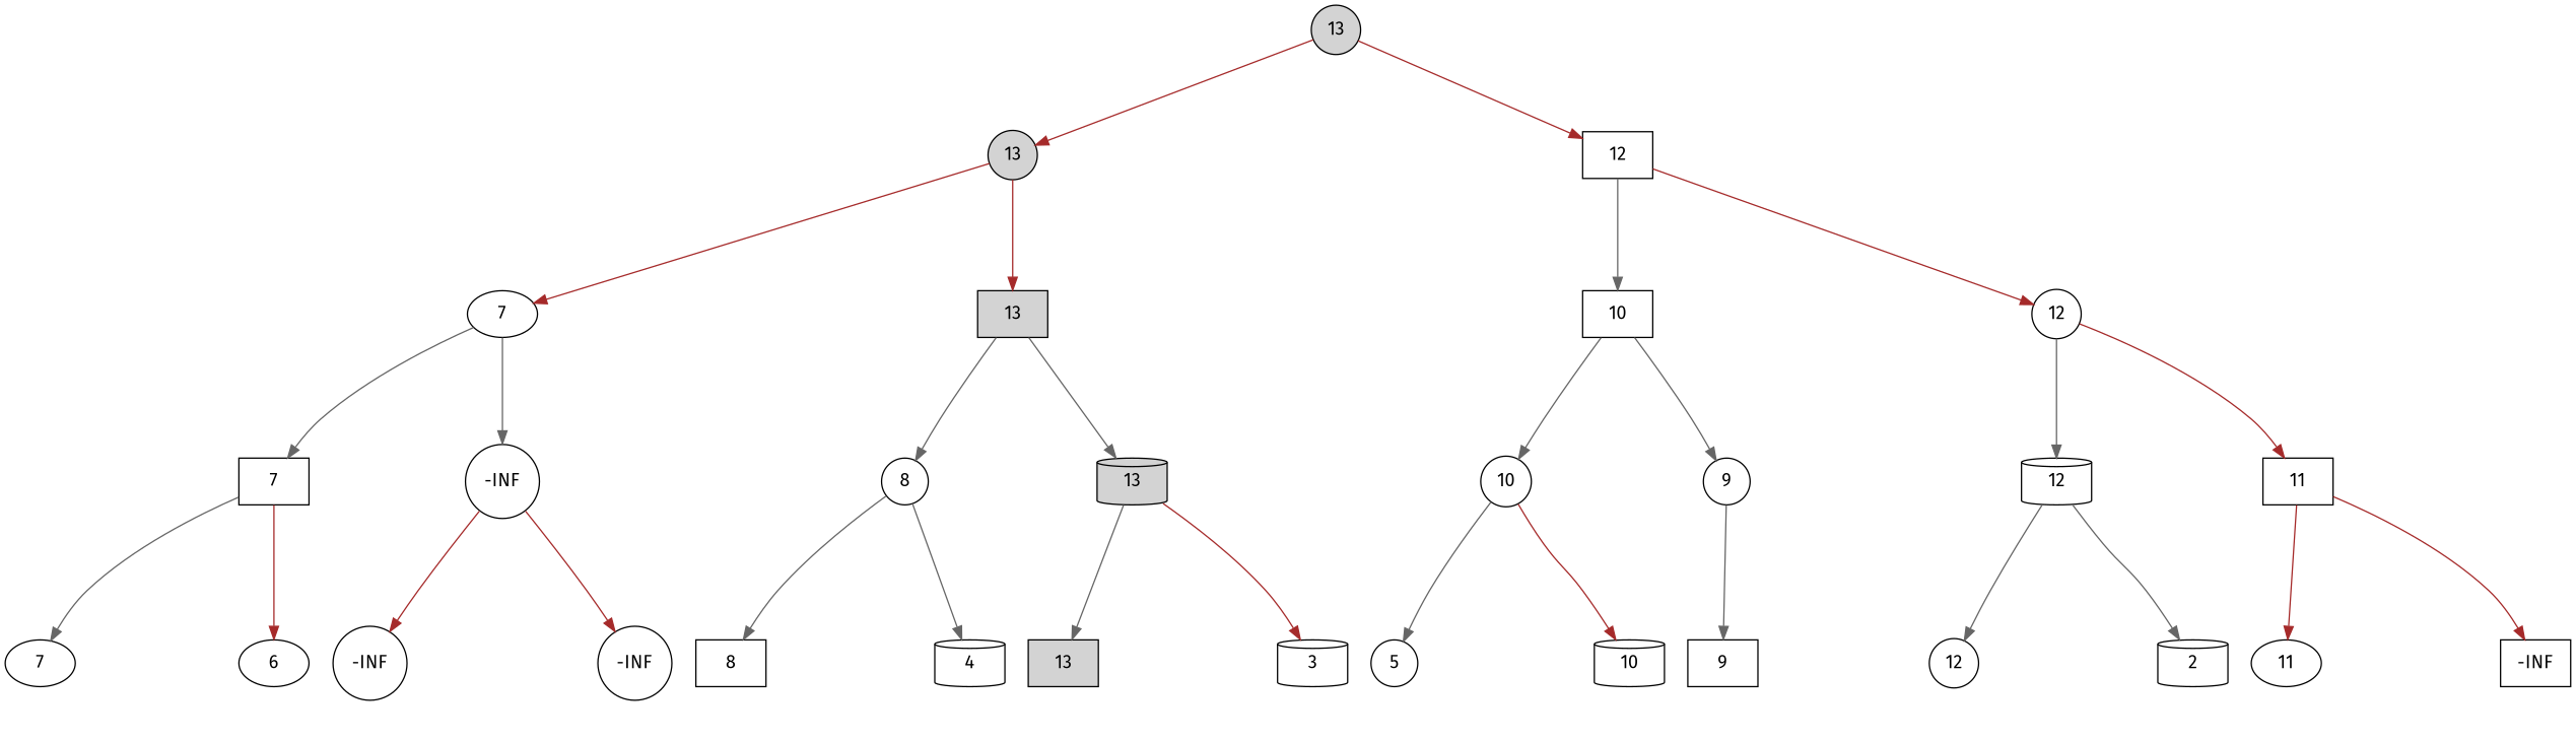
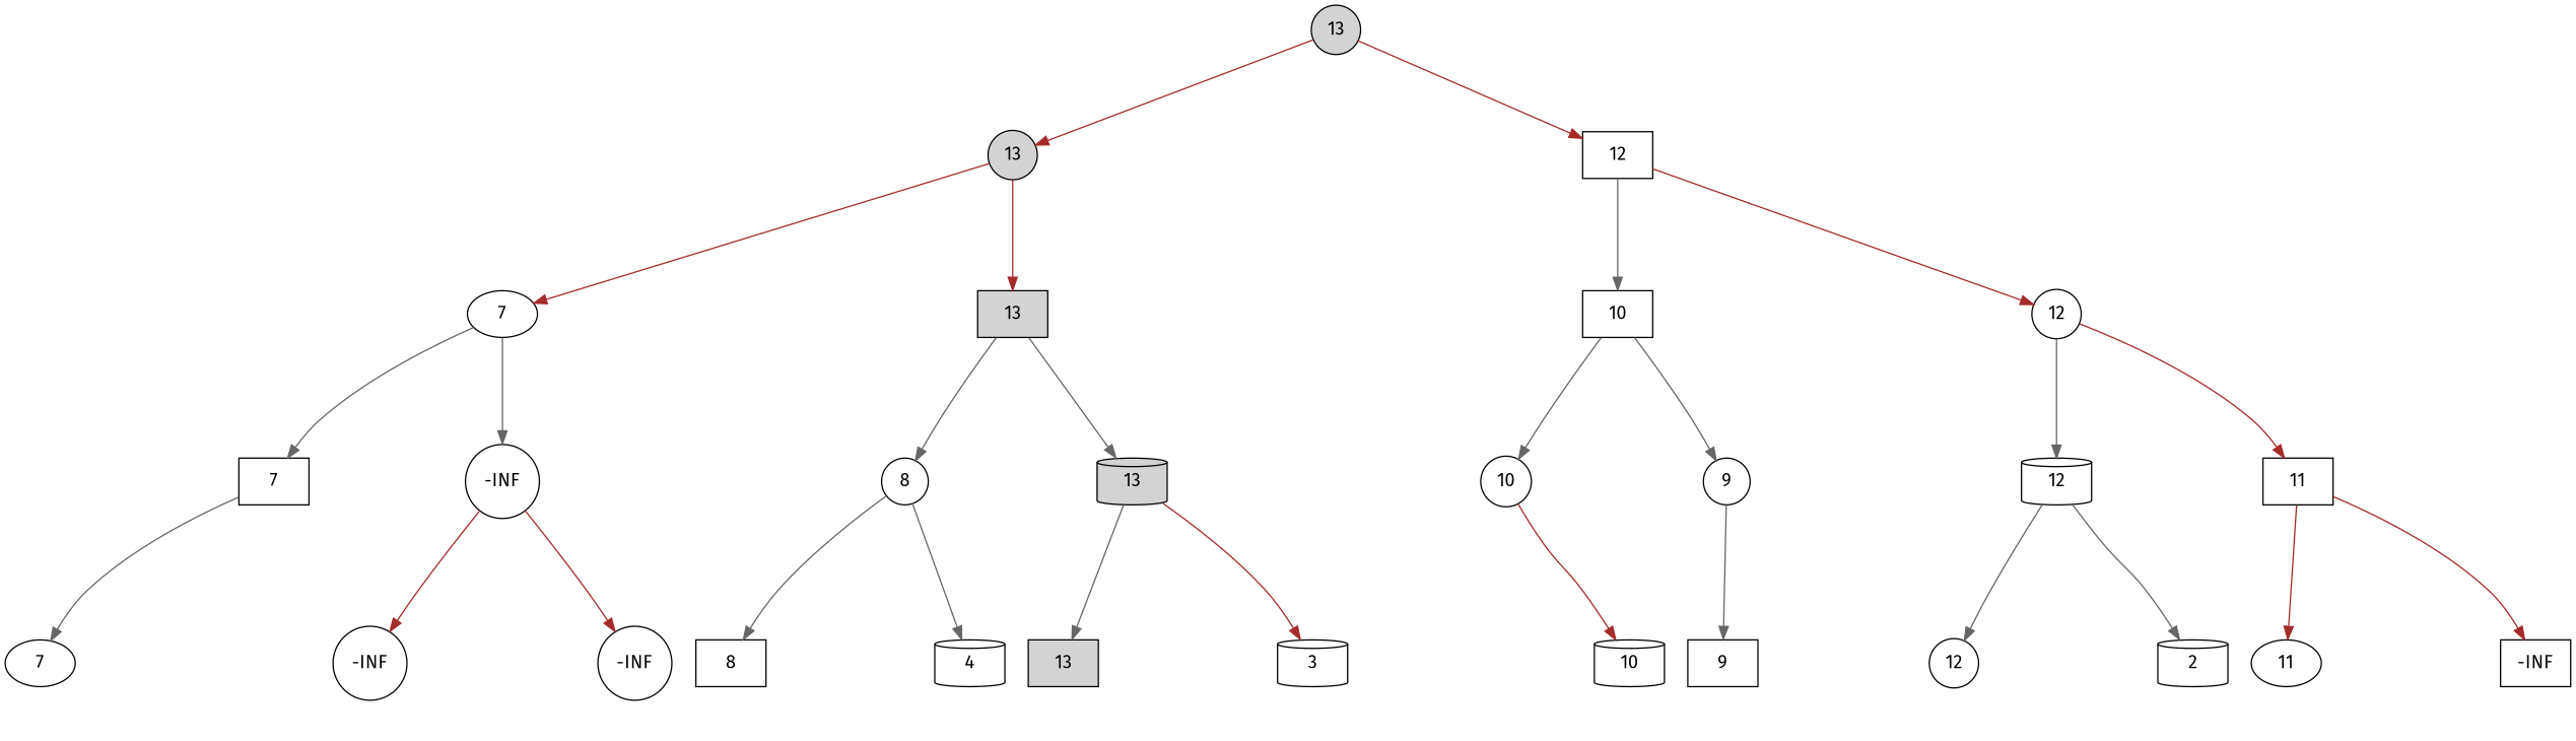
  digraph {
    fontname="Fira Sans"
    node [fillcolor=white fontcolor=black fontname="Fira Sans" shape=circle style=filled]
    edge [fontname="Fira Sans" style=invis]
    n1 [label=7 shape=ellipse]
    nilalllm7 [style=invis fillcolor="" fontcolor=""]
-   n3 [label=6 shape=ellipse]
    n4 [label="-INF"]
    nilallrmINF [style=invis fillcolor="" fontcolor=""]
    n6 [label="-INF"]
    n7 [label=7 shape=box]
    nilallm7 [style=invis fillcolor="" fontcolor=""]
    n9 [label="-INF"]
    n10 [label=8 shape=box]
    nilalrlm8 [style=invis fillcolor="" fontcolor=""]
    n12 [label=4 shape=cylinder]
    n13 [fillcolor=lightgray label=13 shape=box]
    nilalrrm13 [style=invis fillcolor="" fontcolor=""]
    n15 [label=3 shape=cylinder]
    n16 [label=8]
    nilalrm13 [style=invis fillcolor="" fontcolor=""]
    n18 [fillcolor=lightgray label=13 shape=cylinder]
    n19 [label=7 shape=ellipse]
    nilalm13 [style=invis fillcolor="" fontcolor=""]
    n21 [fillcolor=lightgray label=13 shape=box]
-   n22 [label=5]
    nilarllm10 [style=invis fillcolor="" fontcolor=""]
    n24 [label=10 shape=cylinder]
    n25 [label=9 shape=box]
    nilarlrm9 [style=invis fillcolor="" fontcolor=""]
    n27 [label=10]
    nilarlm10 [style=invis fillcolor="" fontcolor=""]
    n29 [label=9]
    n30 [label=12]
    nilarrlm12 [style=invis fillcolor="" fontcolor=""]
    n32 [label=2 shape=cylinder]
    n33 [label=11 shape=ellipse]
    nilarrrm11 [style=invis fillcolor="" fontcolor=""]
    n35 [label="-INF" shape=box]
    n36 [label=12 shape=cylinder]
    nilarrm12 [style=invis fillcolor="" fontcolor=""]
    n38 [label=11 shape=box]
    n39 [label=10 shape=box]
    nilarm12 [style=invis fillcolor="" fontcolor=""]
    n41 [label=12]
    n42 [fillcolor=lightgray label=13]
    nilam13 [style=invis fillcolor="" fontcolor=""]
    n44 [label=12 shape=box]
    n45 [fillcolor=lightgray label=13]
    subgraph sub_1 {
      rank=same
      n1
      nilalllm7
-     n3
    }
    subgraph sub_2 {
      rank=same
      n4
      nilallrmINF
      n6
    }
    subgraph sub_3 {
      rank=same
      n7
      nilallm7
      n9
    }
    subgraph sub_4 {
      rank=same
      n10
      nilalrlm8
      n12
    }
    subgraph sub_5 {
      rank=same
      n13
      nilalrrm13
      n15
    }
    subgraph sub_6 {
      rank=same
      n16
      nilalrm13
      n18
    }
    subgraph sub_7 {
      rank=same
      n19
      nilalm13
      n21
    }
    subgraph sub_8 {
      rank=same
-     n22
      nilarllm10
      n24
    }
    subgraph sub_9 {
      rank=same
      n25
      nilarlrm9
    }
    subgraph sub_10 {
      rank=same
      n27
      nilarlm10
      n29
    }
    subgraph sub_11 {
      rank=same
      n30
      nilarrlm12
      n32
    }
    subgraph sub_12 {
      rank=same
      n33
      nilarrrm11
      n35
    }
    subgraph sub_13 {
      rank=same
      n36
      nilarrm12
      n38
    }
    subgraph sub_14 {
      rank=same
      n39
      nilarm12
      n41
    }
    subgraph sub_15 {
      rank=same
      n42
      nilam13
      n44
    }
    n1 -> nilalllm7
-   nilalllm7 -> n3
    n4 -> nilallrmINF
    nilallrmINF -> n6
    n7 -> n1 [color=gray40 style=""]
    n7 -> nilalllm7
-   n7 -> n3 [color=brown style=""]
    n7 -> nilallm7
    nilallm7 -> n9
    n9 -> n4 [color=brown style=""]
    n9 -> nilallrmINF
    n9 -> n6 [color=brown style=""]
    n10 -> nilalrlm8
    nilalrlm8 -> n12
    n13 -> nilalrrm13
    nilalrrm13 -> n15
    n16 -> n10 [color=gray40 style=""]
    n16 -> nilalrlm8
    n16 -> n12 [color=gray40 style=""]
    n16 -> nilalrm13
    nilalrm13 -> n18
    n18 -> n13 [color=gray40 style=""]
    n18 -> nilalrrm13
    n18 -> n15 [color=brown style=""]
    n19 -> n7 [color=gray40 style=""]
    n19 -> nilallm7
    n19 -> n9 [color=gray40 style=""]
    n19 -> nilalm13
    nilalm13 -> n21
    n21 -> n16 [color=gray40 style=""]
    n21 -> nilalrm13
    n21 -> n18 [color=gray40 style=""]
-   n22 -> nilarllm10
    nilarllm10 -> n24
    n25 -> nilarlrm9
-   n27 -> n22 [color=gray40 style=""]
    n27 -> nilarllm10
    n27 -> n24 [color=brown style=""]
    n27 -> nilarlm10
    nilarlm10 -> n29
    n29 -> n25 [color=gray40 style=""]
    n29 -> nilarlrm9
    n30 -> nilarrlm12
    nilarrlm12 -> n32
    n33 -> nilarrrm11
    nilarrrm11 -> n35
    n36 -> n30 [color=gray40 style=""]
    n36 -> nilarrlm12
    n36 -> n32 [color=gray40 style=""]
    n36 -> nilarrm12
    nilarrm12 -> n38
    n38 -> n33 [color=brown style=""]
    n38 -> nilarrrm11
    n38 -> n35 [color=brown style=""]
    n39 -> n27 [color=gray40 style=""]
    n39 -> nilarlm10
    n39 -> n29 [color=gray40 style=""]
    n39 -> nilarm12
    nilarm12 -> n41
    n41 -> n36 [color=gray40 style=""]
    n41 -> nilarrm12
    n41 -> n38 [color=brown style=""]
    n42 -> n19 [color=brown style=""]
    n42 -> nilalm13
    n42 -> n21 [color=brown style=""]
    n42 -> nilam13
    nilam13 -> n44
    n44 -> n39 [color=gray40 style=""]
    n44 -> nilarm12
    n44 -> n41 [color=brown style=""]
    n45 -> n42 [color=brown style=""]
    n45 -> nilam13
    n45 -> n44 [color=brown style=""]
  }
